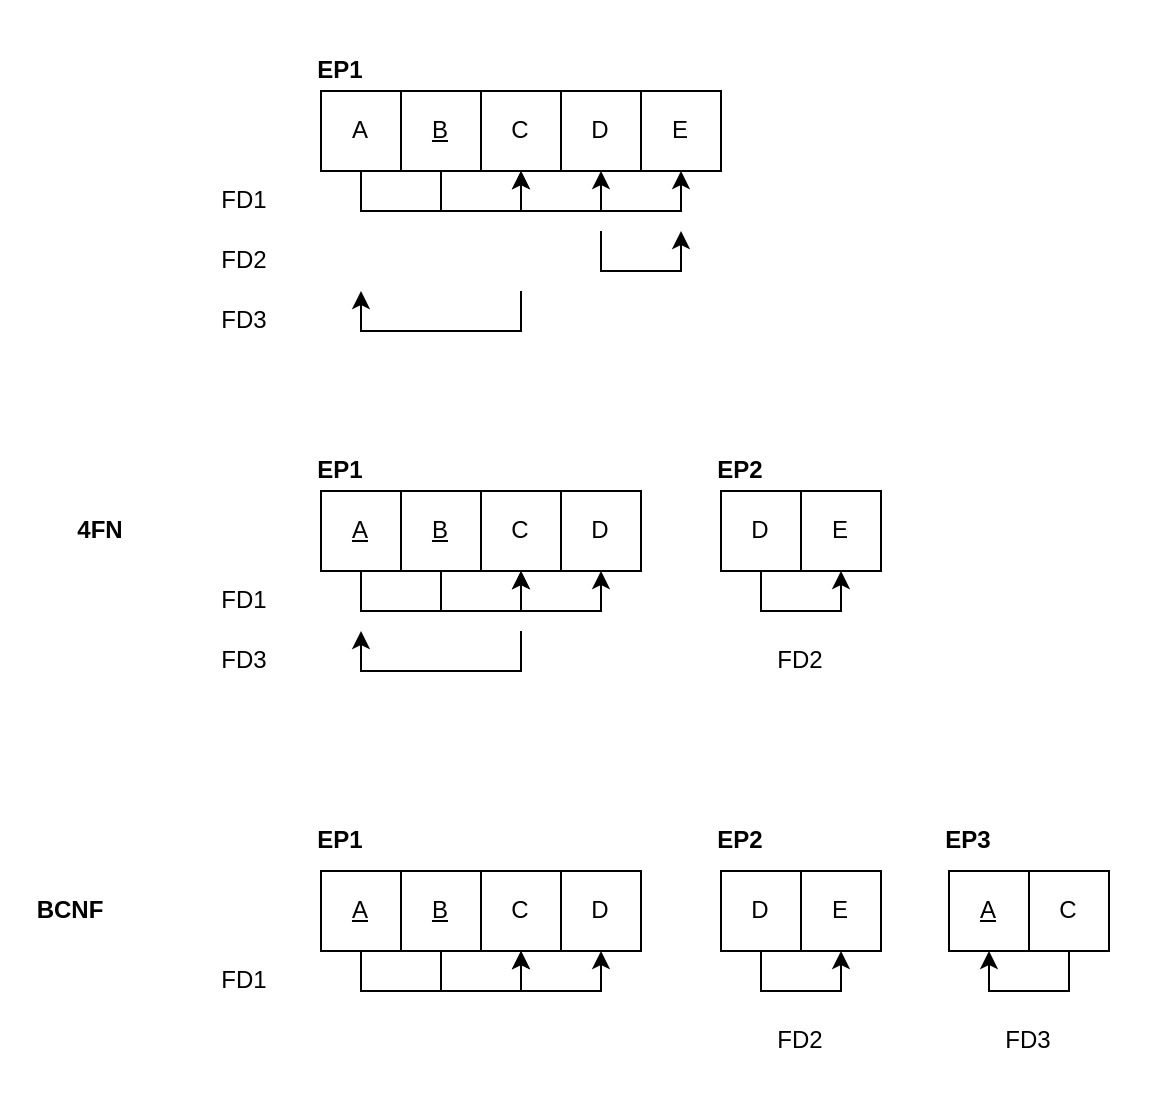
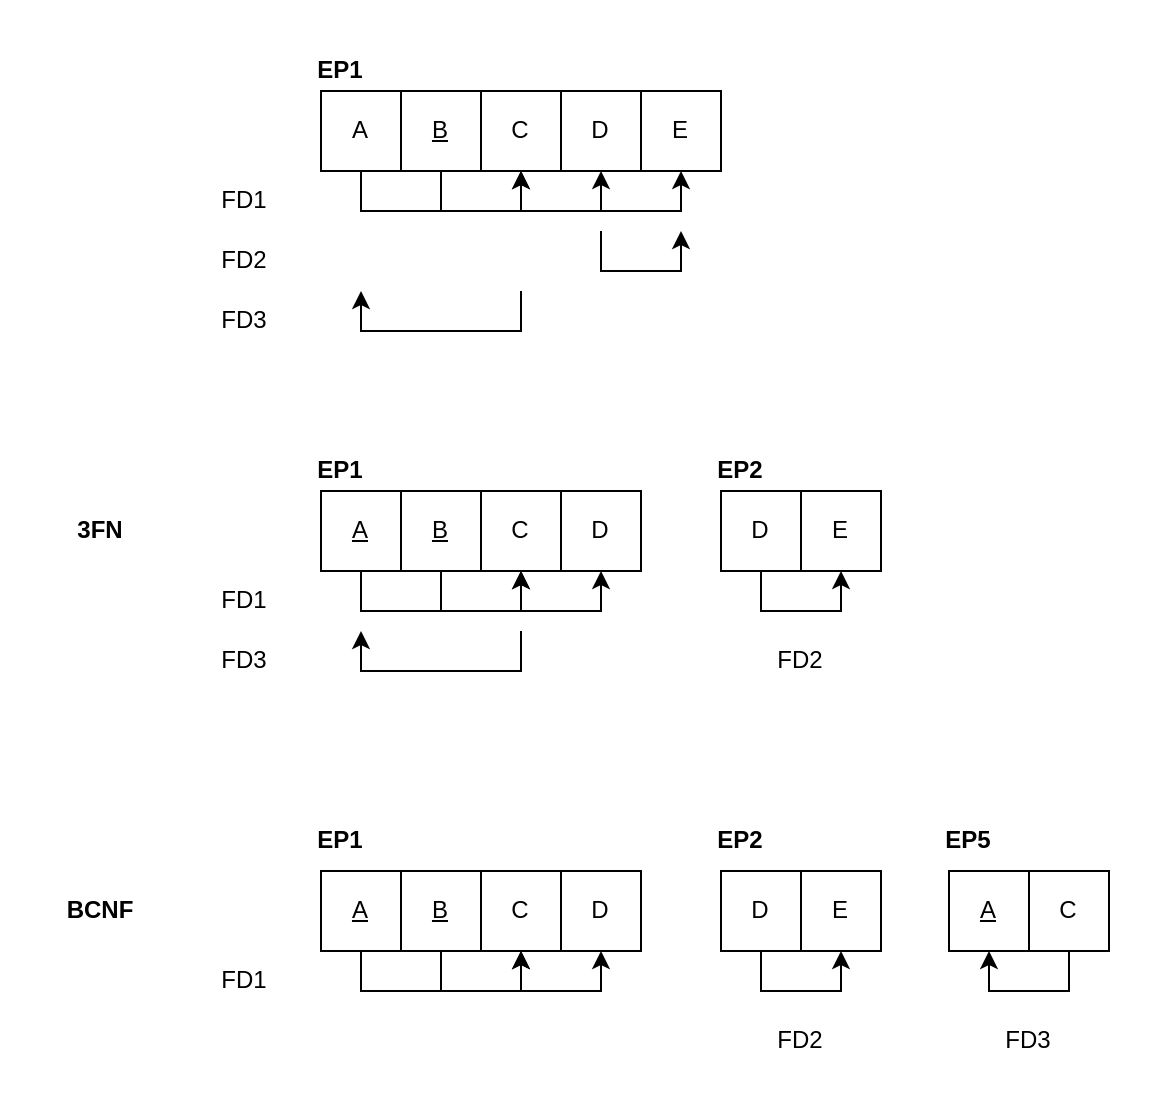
  <mxCell id="0" />
  <mxCell id="1" parent="0" />
  <mxCell id="2" style="edgeStyle=orthogonalEdgeStyle;rounded=0;orthogonalLoop=1;jettySize=auto;html=1;exitX=0.5;exitY=1;exitDx=0;exitDy=0;entryX=0.5;entryY=1;entryDx=0;entryDy=0;" edge="1" parent="1" source="5" target="9"><mxGeometry relative="1" as="geometry" /></mxCell>
  <mxCell id="3" style="edgeStyle=orthogonalEdgeStyle;rounded=0;orthogonalLoop=1;jettySize=auto;html=1;exitX=0.5;exitY=1;exitDx=0;exitDy=0;entryX=0.5;entryY=1;entryDx=0;entryDy=0;" edge="1" parent="1" source="5" target="11"><mxGeometry relative="1" as="geometry" /></mxCell>
  <mxCell id="4" style="edgeStyle=orthogonalEdgeStyle;rounded=0;orthogonalLoop=1;jettySize=auto;html=1;exitX=0.5;exitY=1;exitDx=0;exitDy=0;entryX=0.5;entryY=1;entryDx=0;entryDy=0;" edge="1" parent="1" source="5" target="12"><mxGeometry relative="1" as="geometry" /></mxCell>
  <mxCell id="5" value="A" style="rounded=0;whiteSpace=wrap;html=1;" vertex="1" parent="1"><mxGeometry x="160" y="45" width="40" height="40" as="geometry" /></mxCell>
  <mxCell id="6" style="edgeStyle=orthogonalEdgeStyle;rounded=0;orthogonalLoop=1;jettySize=auto;html=1;exitX=0.5;exitY=1;exitDx=0;exitDy=0;entryX=0.5;entryY=1;entryDx=0;entryDy=0;" edge="1" parent="1" source="7" target="9"><mxGeometry relative="1" as="geometry" /></mxCell>
  <mxCell id="7" value="&lt;u&gt;B&lt;/u&gt;" style="rounded=0;whiteSpace=wrap;html=1;" vertex="1" parent="1"><mxGeometry x="200" y="45" width="40" height="40" as="geometry" /></mxCell>
  <mxCell id="8" style="edgeStyle=orthogonalEdgeStyle;rounded=0;orthogonalLoop=1;jettySize=auto;html=1;" edge="1" parent="1"><mxGeometry relative="1" as="geometry"><mxPoint x="260" y="145" as="sourcePoint" /><mxPoint x="180" y="145" as="targetPoint" /><Array as="points"><mxPoint x="260" y="165" /><mxPoint x="180" y="165" /></Array></mxGeometry></mxCell>
  <mxCell id="9" value="C" style="rounded=0;whiteSpace=wrap;html=1;" vertex="1" parent="1"><mxGeometry x="240" y="45" width="40" height="40" as="geometry" /></mxCell>
  <mxCell id="10" style="edgeStyle=orthogonalEdgeStyle;rounded=0;orthogonalLoop=1;jettySize=auto;html=1;" edge="1" parent="1"><mxGeometry relative="1" as="geometry"><mxPoint x="300" y="115" as="sourcePoint" /><mxPoint x="340" y="115" as="targetPoint" /><Array as="points"><mxPoint x="300" y="135" /><mxPoint x="340" y="135" /></Array></mxGeometry></mxCell>
  <mxCell id="11" value="D" style="rounded=0;whiteSpace=wrap;html=1;" vertex="1" parent="1"><mxGeometry x="280" y="45" width="40" height="40" as="geometry" /></mxCell>
  <mxCell id="12" value="E" style="rounded=0;whiteSpace=wrap;html=1;" vertex="1" parent="1"><mxGeometry x="320" y="45" width="40" height="40" as="geometry" /></mxCell>
  <mxCell id="13" value="FD1" style="text;html=1;strokeColor=none;fillColor=none;align=center;verticalAlign=middle;whiteSpace=wrap;rounded=0;" vertex="1" parent="1"><mxGeometry x="92" y="85" width="60" height="30" as="geometry" /></mxCell>
  <mxCell id="14" value="FD2" style="text;html=1;strokeColor=none;fillColor=none;align=center;verticalAlign=middle;whiteSpace=wrap;rounded=0;" vertex="1" parent="1"><mxGeometry x="92" y="115" width="60" height="30" as="geometry" /></mxCell>
  <mxCell id="15" value="FD3" style="text;html=1;strokeColor=none;fillColor=none;align=center;verticalAlign=middle;whiteSpace=wrap;rounded=0;" vertex="1" parent="1"><mxGeometry x="92" y="145" width="60" height="30" as="geometry" /></mxCell>
  <mxCell id="16" style="edgeStyle=orthogonalEdgeStyle;rounded=0;orthogonalLoop=1;jettySize=auto;html=1;exitX=0.5;exitY=1;exitDx=0;exitDy=0;entryX=0.5;entryY=1;entryDx=0;entryDy=0;" edge="1" source="18" target="22" parent="1"><mxGeometry relative="1" as="geometry" /></mxCell>
  <mxCell id="17" style="edgeStyle=orthogonalEdgeStyle;rounded=0;orthogonalLoop=1;jettySize=auto;html=1;exitX=0.5;exitY=1;exitDx=0;exitDy=0;entryX=0.5;entryY=1;entryDx=0;entryDy=0;" edge="1" source="18" target="24" parent="1"><mxGeometry relative="1" as="geometry" /></mxCell>
  <mxCell id="18" value="&lt;u&gt;A&lt;/u&gt;" style="rounded=0;whiteSpace=wrap;html=1;" vertex="1" parent="1"><mxGeometry x="160" y="245" width="40" height="40" as="geometry" /></mxCell>
  <mxCell id="19" style="edgeStyle=orthogonalEdgeStyle;rounded=0;orthogonalLoop=1;jettySize=auto;html=1;exitX=0.5;exitY=1;exitDx=0;exitDy=0;entryX=0.5;entryY=1;entryDx=0;entryDy=0;" edge="1" source="20" target="22" parent="1"><mxGeometry relative="1" as="geometry" /></mxCell>
  <mxCell id="20" value="&lt;u&gt;B&lt;/u&gt;" style="rounded=0;whiteSpace=wrap;html=1;" vertex="1" parent="1"><mxGeometry x="200" y="245" width="40" height="40" as="geometry" /></mxCell>
  <mxCell id="21" style="edgeStyle=orthogonalEdgeStyle;rounded=0;orthogonalLoop=1;jettySize=auto;html=1;" edge="1" parent="1"><mxGeometry relative="1" as="geometry"><mxPoint x="260" y="315" as="sourcePoint" /><mxPoint x="180" y="315" as="targetPoint" /><Array as="points"><mxPoint x="260" y="335" /><mxPoint x="180" y="335" /></Array></mxGeometry></mxCell>
  <mxCell id="22" value="C" style="rounded=0;whiteSpace=wrap;html=1;" vertex="1" parent="1"><mxGeometry x="240" y="245" width="40" height="40" as="geometry" /></mxCell>
  <mxCell id="23" style="edgeStyle=orthogonalEdgeStyle;rounded=0;orthogonalLoop=1;jettySize=auto;html=1;" edge="1" parent="1"><mxGeometry relative="1" as="geometry"><mxPoint x="380" y="285" as="sourcePoint" /><mxPoint x="420" y="285" as="targetPoint" /><Array as="points"><mxPoint x="380" y="305" /><mxPoint x="420" y="305" /></Array></mxGeometry></mxCell>
  <mxCell id="24" value="D" style="rounded=0;whiteSpace=wrap;html=1;" vertex="1" parent="1"><mxGeometry x="280" y="245" width="40" height="40" as="geometry" /></mxCell>
  <mxCell id="25" value="FD1" style="text;html=1;strokeColor=none;fillColor=none;align=center;verticalAlign=middle;whiteSpace=wrap;rounded=0;" vertex="1" parent="1"><mxGeometry x="92" y="285" width="60" height="30" as="geometry" /></mxCell>
  <mxCell id="26" value="FD2" style="text;html=1;strokeColor=none;fillColor=none;align=center;verticalAlign=middle;whiteSpace=wrap;rounded=0;" vertex="1" parent="1"><mxGeometry x="370" y="315" width="60" height="30" as="geometry" /></mxCell>
  <mxCell id="27" value="FD3" style="text;html=1;strokeColor=none;fillColor=none;align=center;verticalAlign=middle;whiteSpace=wrap;rounded=0;" vertex="1" parent="1"><mxGeometry x="92" y="315" width="60" height="30" as="geometry" /></mxCell>
- <mxCell id="28" value="4FN" style="text;html=1;strokeColor=none;fillColor=none;align=center;verticalAlign=middle;whiteSpace=wrap;rounded=0;fontStyle=1" vertex="1" parent="1"><mxGeometry x="20" y="250" width="60" height="30" as="geometry" /></mxCell>
+ <mxCell id="28" value="3FN" style="text;html=1;strokeColor=none;fillColor=none;align=center;verticalAlign=middle;whiteSpace=wrap;rounded=0;fontStyle=1" vertex="1" parent="1"><mxGeometry x="20" y="250" width="60" height="30" as="geometry" /></mxCell>
  <mxCell id="29" value="D" style="rounded=0;whiteSpace=wrap;html=1;" vertex="1" parent="1"><mxGeometry x="360" y="245" width="40" height="40" as="geometry" /></mxCell>
  <mxCell id="30" value="E" style="rounded=0;whiteSpace=wrap;html=1;" vertex="1" parent="1"><mxGeometry x="400" y="245" width="40" height="40" as="geometry" /></mxCell>
  <mxCell id="31" value="EP1" style="text;html=1;strokeColor=none;fillColor=none;align=center;verticalAlign=middle;whiteSpace=wrap;rounded=0;fontStyle=1" vertex="1" parent="1"><mxGeometry x="140" y="220" width="60" height="30" as="geometry" /></mxCell>
  <mxCell id="32" value="EP2" style="text;html=1;strokeColor=none;fillColor=none;align=center;verticalAlign=middle;whiteSpace=wrap;rounded=0;fontStyle=1" vertex="1" parent="1"><mxGeometry x="340" y="220" width="60" height="30" as="geometry" /></mxCell>
  <mxCell id="33" value="EP1" style="text;html=1;strokeColor=none;fillColor=none;align=center;verticalAlign=middle;whiteSpace=wrap;rounded=0;fontStyle=1" vertex="1" parent="1"><mxGeometry x="140" y="20" width="60" height="30" as="geometry" /></mxCell>
  <mxCell id="34" style="edgeStyle=orthogonalEdgeStyle;rounded=0;orthogonalLoop=1;jettySize=auto;html=1;exitX=0.5;exitY=1;exitDx=0;exitDy=0;entryX=0.5;entryY=1;entryDx=0;entryDy=0;" edge="1" source="36" target="39" parent="1"><mxGeometry relative="1" as="geometry" /></mxCell>
  <mxCell id="35" style="edgeStyle=orthogonalEdgeStyle;rounded=0;orthogonalLoop=1;jettySize=auto;html=1;exitX=0.5;exitY=1;exitDx=0;exitDy=0;entryX=0.5;entryY=1;entryDx=0;entryDy=0;" edge="1" source="36" target="41" parent="1"><mxGeometry relative="1" as="geometry" /></mxCell>
  <mxCell id="36" value="&lt;u&gt;A&lt;/u&gt;" style="rounded=0;whiteSpace=wrap;html=1;" vertex="1" parent="1"><mxGeometry x="160" y="435" width="40" height="40" as="geometry" /></mxCell>
  <mxCell id="37" style="edgeStyle=orthogonalEdgeStyle;rounded=0;orthogonalLoop=1;jettySize=auto;html=1;exitX=0.5;exitY=1;exitDx=0;exitDy=0;entryX=0.5;entryY=1;entryDx=0;entryDy=0;" edge="1" source="38" target="39" parent="1"><mxGeometry relative="1" as="geometry" /></mxCell>
  <mxCell id="38" value="&lt;u&gt;B&lt;/u&gt;" style="rounded=0;whiteSpace=wrap;html=1;" vertex="1" parent="1"><mxGeometry x="200" y="435" width="40" height="40" as="geometry" /></mxCell>
  <mxCell id="39" value="C" style="rounded=0;whiteSpace=wrap;html=1;" vertex="1" parent="1"><mxGeometry x="240" y="435" width="40" height="40" as="geometry" /></mxCell>
  <mxCell id="40" style="edgeStyle=orthogonalEdgeStyle;rounded=0;orthogonalLoop=1;jettySize=auto;html=1;" edge="1" parent="1"><mxGeometry relative="1" as="geometry"><mxPoint x="380" y="475" as="sourcePoint" /><mxPoint x="420" y="475" as="targetPoint" /><Array as="points"><mxPoint x="380" y="495" /><mxPoint x="420" y="495" /></Array></mxGeometry></mxCell>
  <mxCell id="41" value="D" style="rounded=0;whiteSpace=wrap;html=1;" vertex="1" parent="1"><mxGeometry x="280" y="435" width="40" height="40" as="geometry" /></mxCell>
  <mxCell id="42" value="FD1" style="text;html=1;strokeColor=none;fillColor=none;align=center;verticalAlign=middle;whiteSpace=wrap;rounded=0;" vertex="1" parent="1"><mxGeometry x="92" y="475" width="60" height="30" as="geometry" /></mxCell>
  <mxCell id="43" value="FD2" style="text;html=1;strokeColor=none;fillColor=none;align=center;verticalAlign=middle;whiteSpace=wrap;rounded=0;" vertex="1" parent="1"><mxGeometry x="370" y="505" width="60" height="30" as="geometry" /></mxCell>
- <mxCell id="44" value="BCNF" style="text;html=1;strokeColor=none;fillColor=none;align=center;verticalAlign=middle;whiteSpace=wrap;rounded=0;fontStyle=1" vertex="1" parent="1"><mxGeometry x="5" y="440" width="60" height="30" as="geometry" /></mxCell>
+ <mxCell id="44" value="BCNF" style="text;html=1;strokeColor=none;fillColor=none;align=center;verticalAlign=middle;whiteSpace=wrap;rounded=0;fontStyle=1" vertex="1" parent="1"><mxGeometry x="20" y="440" width="60" height="30" as="geometry" /></mxCell>
  <mxCell id="45" value="D" style="rounded=0;whiteSpace=wrap;html=1;" vertex="1" parent="1"><mxGeometry x="360" y="435" width="40" height="40" as="geometry" /></mxCell>
  <mxCell id="46" value="E" style="rounded=0;whiteSpace=wrap;html=1;" vertex="1" parent="1"><mxGeometry x="400" y="435" width="40" height="40" as="geometry" /></mxCell>
  <mxCell id="47" value="EP1" style="text;html=1;strokeColor=none;fillColor=none;align=center;verticalAlign=middle;whiteSpace=wrap;rounded=0;fontStyle=1" vertex="1" parent="1"><mxGeometry x="140" y="405" width="60" height="30" as="geometry" /></mxCell>
  <mxCell id="48" value="EP2" style="text;html=1;strokeColor=none;fillColor=none;align=center;verticalAlign=middle;whiteSpace=wrap;rounded=0;fontStyle=1" vertex="1" parent="1"><mxGeometry x="340" y="405" width="60" height="30" as="geometry" /></mxCell>
  <mxCell id="49" value="FD3" style="text;html=1;strokeColor=none;fillColor=none;align=center;verticalAlign=middle;whiteSpace=wrap;rounded=0;" vertex="1" parent="1"><mxGeometry x="484" y="505" width="60" height="30" as="geometry" /></mxCell>
  <mxCell id="50" value="&lt;u&gt;A&lt;/u&gt;" style="rounded=0;whiteSpace=wrap;html=1;" vertex="1" parent="1"><mxGeometry x="474" y="435" width="40" height="40" as="geometry" /></mxCell>
  <mxCell id="51" style="edgeStyle=orthogonalEdgeStyle;rounded=0;orthogonalLoop=1;jettySize=auto;html=1;exitX=0.5;exitY=1;exitDx=0;exitDy=0;entryX=0.5;entryY=1;entryDx=0;entryDy=0;" edge="1" parent="1" source="52" target="50"><mxGeometry relative="1" as="geometry" /></mxCell>
  <mxCell id="52" value="C" style="rounded=0;whiteSpace=wrap;html=1;" vertex="1" parent="1"><mxGeometry x="514" y="435" width="40" height="40" as="geometry" /></mxCell>
- <mxCell id="53" value="EP3" style="text;html=1;strokeColor=none;fillColor=none;align=center;verticalAlign=middle;whiteSpace=wrap;rounded=0;fontStyle=1" vertex="1" parent="1"><mxGeometry x="454" y="405" width="60" height="30" as="geometry" /></mxCell>
+ <mxCell id="53" value="EP5" style="text;html=1;strokeColor=none;fillColor=none;align=center;verticalAlign=middle;whiteSpace=wrap;rounded=0;fontStyle=1" vertex="1" parent="1"><mxGeometry x="454" y="405" width="60" height="30" as="geometry" /></mxCell>
